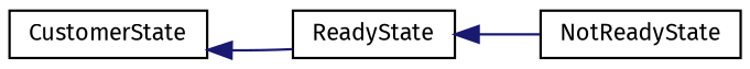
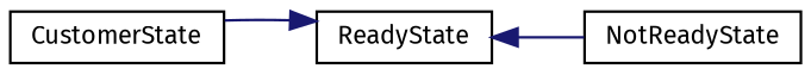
  digraph {
    fontname="Fira Sans"
    rankdir=LR
    node [color=black fillcolor=white fontname="Fira Sans" fontsize=10 shape=record style=filled]
    edge [color=midnightblue dir=back fontname="Fira Sans" fontsize=10 labelfontname=Helvetica labelfontsize=10 style=solid]
    n1 [height=0.2 label=CustomerState width=0.4]
    n2 [height=0.2 label=ReadyState width=0.4]
    n3 [height=0.2 label=NotReadyState width=0.4]
-   n1 -> n2
+   n2 -> n1
    n2 -> n3
  }
